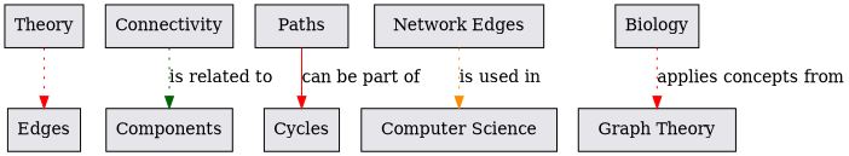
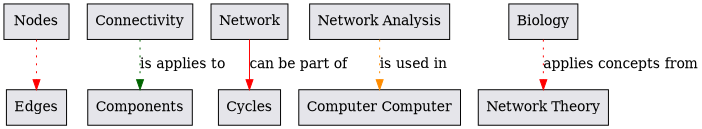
  digraph {
    node [fillcolor="#E5E5EA" shape=box style=filled]
    edge [color=red style=dotted]
-   Nodes [label=Theory]
+   Nodes
    Edges
    Connectivity
    Components
-   Paths
+   Paths [label=Network]
    Cycles
-   "Network Analysis" [label="Network Edges"]
-   "Computer Science"
+   "Network Analysis"
+   "Computer Science" [label="Computer Computer"]
    Biology
-   "Graph Theory"
+   "Graph Theory" [label="Network Theory"]
    Nodes -> Edges
-   Connectivity -> Components [color=darkgreen label="is related to"]
+   Connectivity -> Components [color=darkgreen label="is applies to"]
    Paths -> Cycles [label="can be part of" style=solid]
    "Network Analysis" -> "Computer Science" [color=darkorange label="is used in"]
    Biology -> "Graph Theory" [label="applies concepts from"]
  }
